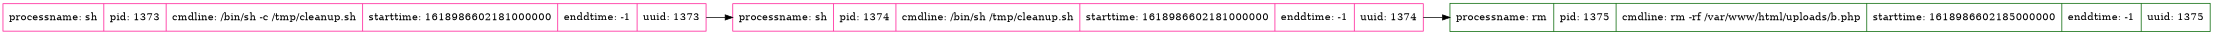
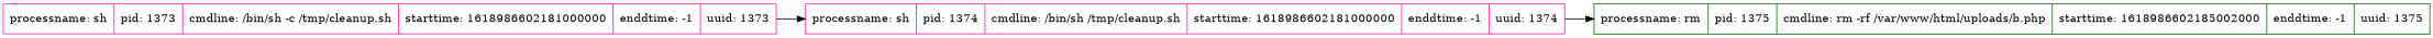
  digraph {
    rankdir=LR
    node [color=deeppink shape=record]
-   n1 [color=darkgreen label="{<head>processname: rm | pid: 1375 | cmdline: rm -rf /var/www/html/uploads/b.php | starttime: 1618986602185000000 | enddtime: -1 | uuid: 1375}"]
+   n1 [color=darkgreen label="{<head>processname: rm | pid: 1375 | cmdline: rm -rf /var/www/html/uploads/b.php | starttime: 1618986602185002000 | enddtime: -1 | uuid: 1375}"]
    n2 [label="{<head>processname: sh | pid: 1374 | cmdline: /bin/sh /tmp/cleanup.sh | starttime: 1618986602181000000 | enddtime: -1 | uuid: 1374}"]
    n3 [label="{<head>processname: sh | pid: 1373 | cmdline: /bin/sh -c /tmp/cleanup.sh | starttime: 1618986602181000000 | enddtime: -1 | uuid: 1373}"]
    n2 -> n1
    n3 -> n2
  }
